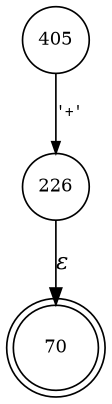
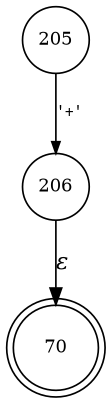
  digraph {
    rankdir=TB
    node [fixedsize=true fontsize=11 shape=circle peripheries=1]
    n1 [label=70 shape=doublecircle width=.6 peripheries=""]
-   n2 [label=405 width=.55]
-   n3 [label=226 width=.55]
+   n2 [label=205 width=.55]
+   n3 [label=206 width=.55]
    n2 -> n3 [arrowhead=normal arrowsize=.7 fontname=Courier fontsize=11 label="'+'"]
    n3 -> n1 [fontname="Times-Italic" label="&epsilon;"]
  }
